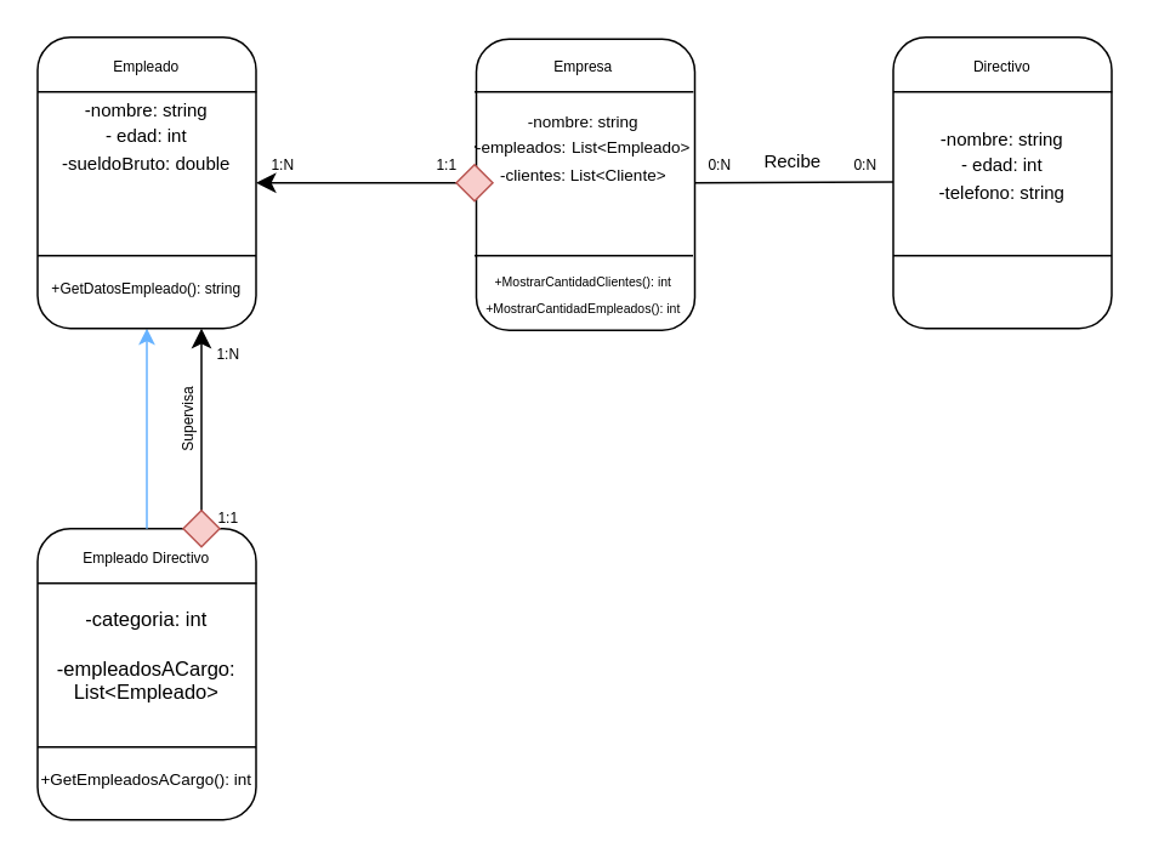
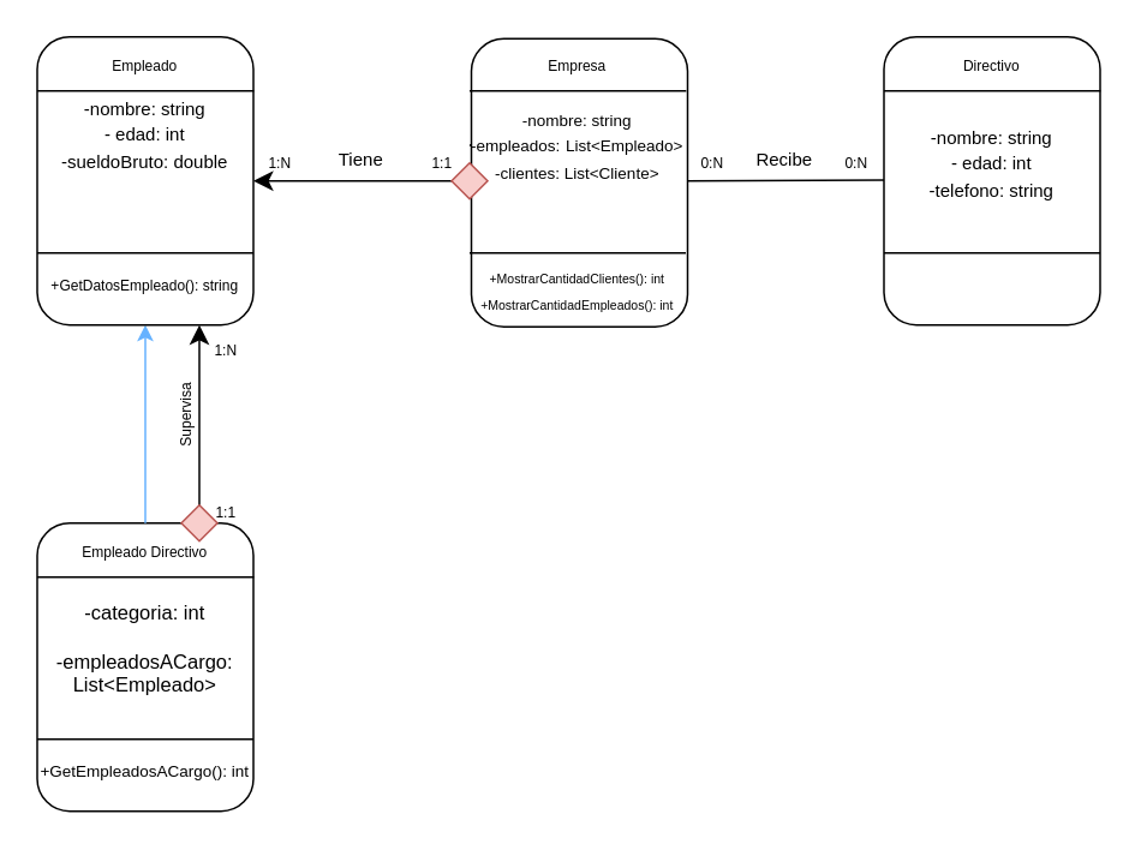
  <mxCell id="0" />
  <mxCell id="1" parent="0" />
  <mxCell id="2" value="" style="group" parent="1" vertex="1" connectable="0"><mxGeometry x="20" y="290" width="130" height="160" as="geometry" /></mxCell>
  <mxCell id="3" value="" style="rounded=1;whiteSpace=wrap;html=1;" parent="2" vertex="1"><mxGeometry width="120" height="160" as="geometry" /></mxCell>
  <mxCell id="4" value="" style="endArrow=none;html=1;rounded=0;" parent="2" target="3" edge="1"><mxGeometry width="50" height="50" relative="1" as="geometry"><mxPoint y="60" as="sourcePoint" /><mxPoint x="50" y="10" as="targetPoint" /></mxGeometry></mxCell>
  <mxCell id="5" value="" style="endArrow=none;html=1;rounded=0;entryX=1.002;entryY=0.312;entryDx=0;entryDy=0;entryPerimeter=0;" parent="2" edge="1"><mxGeometry width="50" height="50" relative="1" as="geometry"><mxPoint y="30.08" as="sourcePoint" /><mxPoint x="120.24" y="30.0" as="targetPoint" /></mxGeometry></mxCell>
  <mxCell id="6" value="" style="endArrow=none;html=1;rounded=0;entryX=1.002;entryY=0.312;entryDx=0;entryDy=0;entryPerimeter=0;" parent="2" edge="1"><mxGeometry width="50" height="50" relative="1" as="geometry"><mxPoint y="120" as="sourcePoint" /><mxPoint x="120" y="120" as="targetPoint" /></mxGeometry></mxCell>
  <mxCell id="7" value="&lt;span style=&quot;font-size: 8px;&quot;&gt;Empleado Directivo&lt;/span&gt;" style="text;html=1;align=center;verticalAlign=middle;whiteSpace=wrap;rounded=0;" parent="2" vertex="1"><mxGeometry width="120" height="30" as="geometry" /></mxCell>
  <mxCell id="8" value="&lt;div style=&quot;font-size: 11px;&quot;&gt;&lt;font style=&quot;font-size: 11px;&quot;&gt;-categoria: int&lt;/font&gt;&lt;/div&gt;&lt;div style=&quot;font-size: 11px;&quot;&gt;&lt;font style=&quot;font-size: 11px;&quot;&gt;&lt;br&gt;&lt;/font&gt;&lt;/div&gt;&lt;div style=&quot;font-size: 11px;&quot;&gt;&lt;font style=&quot;font-size: 11px;&quot;&gt;-empleadosACargo: List&amp;lt;Empleado&amp;gt;&lt;/font&gt;&lt;/div&gt;" style="text;html=1;align=center;verticalAlign=middle;whiteSpace=wrap;rounded=0;" parent="2" vertex="1"><mxGeometry y="50" width="120" height="40" as="geometry" /></mxCell>
  <mxCell id="9" value="&lt;font style=&quot;font-size: 9px;&quot;&gt;+GetEmpleadosACargo(): int&lt;/font&gt;" style="text;html=1;align=center;verticalAlign=middle;whiteSpace=wrap;rounded=0;fontSize=16;" parent="2" vertex="1"><mxGeometry y="120" width="120" height="30" as="geometry" /></mxCell>
  <mxCell id="10" style="edgeStyle=orthogonalEdgeStyle;rounded=0;orthogonalLoop=1;jettySize=auto;html=1;exitX=0.5;exitY=0;exitDx=0;exitDy=0;entryX=0.5;entryY=1;entryDx=0;entryDy=0;strokeColor=#66B2FF;endArrow=classic;endFill=1;" parent="1" source="7" target="12" edge="1"><mxGeometry relative="1" as="geometry" /></mxCell>
  <mxCell id="11" value="" style="group" parent="1" vertex="1" connectable="0"><mxGeometry x="20" y="20" width="120.24" height="160" as="geometry" /></mxCell>
  <mxCell id="12" value="" style="rounded=1;whiteSpace=wrap;html=1;" parent="11" vertex="1"><mxGeometry width="120" height="160" as="geometry" /></mxCell>
  <mxCell id="13" value="" style="endArrow=none;html=1;rounded=0;" parent="11" target="12" edge="1"><mxGeometry width="50" height="50" relative="1" as="geometry"><mxPoint y="60" as="sourcePoint" /><mxPoint x="50" y="10" as="targetPoint" /></mxGeometry></mxCell>
  <mxCell id="14" value="" style="endArrow=none;html=1;rounded=0;entryX=1.002;entryY=0.312;entryDx=0;entryDy=0;entryPerimeter=0;" parent="11" edge="1"><mxGeometry width="50" height="50" relative="1" as="geometry"><mxPoint y="30.08" as="sourcePoint" /><mxPoint x="120.24" y="30.0" as="targetPoint" /></mxGeometry></mxCell>
  <mxCell id="15" value="" style="endArrow=none;html=1;rounded=0;entryX=1.002;entryY=0.312;entryDx=0;entryDy=0;entryPerimeter=0;" parent="11" edge="1"><mxGeometry width="50" height="50" relative="1" as="geometry"><mxPoint y="120" as="sourcePoint" /><mxPoint x="120" y="120" as="targetPoint" /></mxGeometry></mxCell>
  <mxCell id="16" value="&lt;font style=&quot;font-size: 8px;&quot;&gt;Empleado&lt;/font&gt;" style="text;html=1;align=center;verticalAlign=middle;whiteSpace=wrap;rounded=0;" parent="11" vertex="1"><mxGeometry x="30" width="60" height="30" as="geometry" /></mxCell>
  <mxCell id="17" value="&lt;font size=&quot;1&quot;&gt;-nombre: string&lt;/font&gt;&lt;div&gt;&lt;font size=&quot;1&quot;&gt;- edad: int&lt;/font&gt;&lt;/div&gt;&lt;div&gt;&lt;font size=&quot;1&quot;&gt;-sueldoBruto: double&lt;/font&gt;&lt;/div&gt;&lt;div&gt;&lt;font size=&quot;1&quot;&gt;&lt;br&gt;&lt;/font&gt;&lt;/div&gt;" style="text;html=1;align=center;verticalAlign=middle;whiteSpace=wrap;rounded=0;" parent="11" vertex="1"><mxGeometry y="41" width="120" height="40" as="geometry" /></mxCell>
  <mxCell id="18" value="&lt;font style=&quot;font-size: 8px;&quot;&gt;+GetDatosEmpleado(): string&lt;/font&gt;" style="text;html=1;align=center;verticalAlign=middle;whiteSpace=wrap;rounded=0;fontSize=16;" parent="11" vertex="1"><mxGeometry y="120" width="120" height="30" as="geometry" /></mxCell>
  <mxCell id="19" value="&lt;font style=&quot;font-size: 8px;&quot;&gt;Supervisa&lt;/font&gt;" style="text;html=1;align=center;verticalAlign=middle;whiteSpace=wrap;rounded=0;fontSize=16;rotation=-90;" parent="1" vertex="1"><mxGeometry x="70" y="220" width="60" height="20" as="geometry" /></mxCell>
  <mxCell id="20" value="&lt;font style=&quot;font-size: 8px;&quot;&gt;1:1&lt;/font&gt;" style="text;html=1;align=center;verticalAlign=middle;whiteSpace=wrap;rounded=0;fontSize=16;" parent="1" vertex="1"><mxGeometry x="110.24" y="280" width="30" as="geometry" /></mxCell>
  <mxCell id="21" value="&lt;font style=&quot;font-size: 8px;&quot;&gt;1:N&lt;/font&gt;" style="text;html=1;align=center;verticalAlign=middle;whiteSpace=wrap;rounded=0;fontSize=16;" parent="1" vertex="1"><mxGeometry x="110.24" y="190" width="30" as="geometry" /></mxCell>
  <mxCell id="22" style="edgeStyle=none;curved=1;rounded=0;orthogonalLoop=1;jettySize=auto;html=1;entryX=0;entryY=0;entryDx=0;entryDy=0;fontSize=12;startSize=8;endSize=8;" parent="1" source="21" target="21" edge="1"><mxGeometry relative="1" as="geometry" /></mxCell>
  <mxCell id="23" value="" style="endArrow=classic;html=1;rounded=0;fontSize=12;startSize=8;endSize=8;curved=1;entryX=0.75;entryY=1;entryDx=0;entryDy=0;exitX=0.75;exitY=0;exitDx=0;exitDy=0;endFill=1;" parent="1" source="7" target="12" edge="1"><mxGeometry width="50" height="50" relative="1" as="geometry"><mxPoint x="110" y="300" as="sourcePoint" /><mxPoint x="110" y="180" as="targetPoint" /></mxGeometry></mxCell>
  <mxCell id="24" value="" style="rhombus;whiteSpace=wrap;html=1;fillColor=#f8cecc;strokeColor=#b85450;" parent="1" vertex="1"><mxGeometry x="100" y="280" width="20" height="20" as="geometry" /></mxCell>
  <mxCell id="25" value="" style="group" parent="1" vertex="1" connectable="0"><mxGeometry x="490" y="20" width="120.24" height="160" as="geometry" /></mxCell>
  <mxCell id="26" value="" style="rounded=1;whiteSpace=wrap;html=1;" parent="25" vertex="1"><mxGeometry width="120" height="160" as="geometry" /></mxCell>
  <mxCell id="27" value="" style="endArrow=none;html=1;rounded=0;" parent="25" target="26" edge="1"><mxGeometry width="50" height="50" relative="1" as="geometry"><mxPoint y="60" as="sourcePoint" /><mxPoint x="50" y="10" as="targetPoint" /></mxGeometry></mxCell>
  <mxCell id="28" value="" style="endArrow=none;html=1;rounded=0;entryX=1.002;entryY=0.312;entryDx=0;entryDy=0;entryPerimeter=0;" parent="25" edge="1"><mxGeometry width="50" height="50" relative="1" as="geometry"><mxPoint y="30.08" as="sourcePoint" /><mxPoint x="120.24" y="30.0" as="targetPoint" /></mxGeometry></mxCell>
  <mxCell id="29" value="" style="endArrow=none;html=1;rounded=0;entryX=1.002;entryY=0.312;entryDx=0;entryDy=0;entryPerimeter=0;" parent="25" edge="1"><mxGeometry width="50" height="50" relative="1" as="geometry"><mxPoint y="120" as="sourcePoint" /><mxPoint x="120" y="120" as="targetPoint" /></mxGeometry></mxCell>
  <mxCell id="30" value="&lt;span style=&quot;font-size: 8px;&quot;&gt;Directivo&lt;/span&gt;" style="text;html=1;align=center;verticalAlign=middle;whiteSpace=wrap;rounded=0;" parent="25" vertex="1"><mxGeometry width="120" height="30" as="geometry" /></mxCell>
  <mxCell id="31" value="&lt;font size=&quot;1&quot;&gt;-nombre: string&lt;/font&gt;&lt;div&gt;&lt;font size=&quot;1&quot;&gt;- edad: int&lt;/font&gt;&lt;/div&gt;&lt;div&gt;&lt;font size=&quot;1&quot;&gt;-telefono: string&lt;/font&gt;&lt;/div&gt;" style="text;html=1;align=center;verticalAlign=middle;whiteSpace=wrap;rounded=0;" parent="25" vertex="1"><mxGeometry y="50" width="120" height="40" as="geometry" /></mxCell>
  <mxCell id="32" value="" style="endArrow=none;html=1;rounded=0;fontSize=12;startSize=8;endSize=8;curved=1;entryX=0;entryY=0.75;entryDx=0;entryDy=0;" parent="1" edge="1"><mxGeometry width="50" height="50" relative="1" as="geometry"><mxPoint x="380" y="100" as="sourcePoint" /><mxPoint x="490" y="99.5" as="targetPoint" /></mxGeometry></mxCell>
+ <mxCell id="33" value="&lt;font style=&quot;font-size: 10px;&quot;&gt;Tiene&lt;/font&gt;" style="text;html=1;align=center;verticalAlign=middle;whiteSpace=wrap;rounded=0;fontSize=16;" parent="1" vertex="1"><mxGeometry x="170" y="71" width="60" height="30" as="geometry" /></mxCell>
  <mxCell id="34" value="&lt;font style=&quot;font-size: 10px;&quot;&gt;Recibe&lt;/font&gt;" style="text;html=1;align=center;verticalAlign=middle;whiteSpace=wrap;rounded=0;fontSize=16;" parent="1" vertex="1"><mxGeometry x="410" y="71" width="50" height="30" as="geometry" /></mxCell>
  <mxCell id="35" value="&lt;font style=&quot;font-size: 8px;&quot;&gt;1:N&lt;/font&gt;" style="text;html=1;align=center;verticalAlign=middle;whiteSpace=wrap;rounded=0;fontSize=16;" parent="1" vertex="1"><mxGeometry x="140" y="86" width="30" as="geometry" /></mxCell>
  <mxCell id="36" value="&lt;font style=&quot;font-size: 8px;&quot;&gt;1:1&lt;/font&gt;" style="text;html=1;align=center;verticalAlign=middle;whiteSpace=wrap;rounded=0;fontSize=16;" parent="1" vertex="1"><mxGeometry x="230" y="86" width="30" as="geometry" /></mxCell>
  <mxCell id="37" value="&lt;font style=&quot;font-size: 8px;&quot;&gt;0:N&lt;/font&gt;" style="text;html=1;align=center;verticalAlign=middle;whiteSpace=wrap;rounded=0;fontSize=16;" parent="1" vertex="1"><mxGeometry x="460" y="86" width="30" as="geometry" /></mxCell>
  <mxCell id="38" value="&lt;font style=&quot;font-size: 8px;&quot;&gt;0:N&lt;/font&gt;" style="text;html=1;align=center;verticalAlign=middle;whiteSpace=wrap;rounded=0;fontSize=16;" parent="1" vertex="1"><mxGeometry x="380" y="86" width="30" as="geometry" /></mxCell>
  <mxCell id="39" value="" style="endArrow=classic;html=1;rounded=0;fontSize=12;startSize=8;endSize=8;curved=1;exitX=0;exitY=0.5;exitDx=0;exitDy=0;endFill=1;" parent="1" source="47" edge="1"><mxGeometry width="50" height="50" relative="1" as="geometry"><mxPoint x="140" y="100" as="sourcePoint" /><mxPoint x="140" y="100" as="targetPoint" /></mxGeometry></mxCell>
  <mxCell id="40" value="" style="rounded=1;whiteSpace=wrap;html=1;" parent="1" vertex="1"><mxGeometry x="261" y="21" width="120" height="160" as="geometry" /></mxCell>
  <mxCell id="41" value="" style="endArrow=none;html=1;rounded=0;" parent="1" target="40" edge="1"><mxGeometry width="50" height="50" relative="1" as="geometry"><mxPoint x="260" y="80" as="sourcePoint" /><mxPoint x="310" y="30" as="targetPoint" /></mxGeometry></mxCell>
  <mxCell id="42" value="" style="endArrow=none;html=1;rounded=0;entryX=1.002;entryY=0.312;entryDx=0;entryDy=0;entryPerimeter=0;" parent="1" edge="1"><mxGeometry width="50" height="50" relative="1" as="geometry"><mxPoint x="260" y="50.08" as="sourcePoint" /><mxPoint x="380.24" y="50" as="targetPoint" /></mxGeometry></mxCell>
  <mxCell id="43" value="" style="endArrow=none;html=1;rounded=0;entryX=1.002;entryY=0.312;entryDx=0;entryDy=0;entryPerimeter=0;" parent="1" edge="1"><mxGeometry width="50" height="50" relative="1" as="geometry"><mxPoint x="260" y="140" as="sourcePoint" /><mxPoint x="380" y="140" as="targetPoint" /></mxGeometry></mxCell>
  <mxCell id="44" value="&lt;span style=&quot;font-size: 8px;&quot;&gt;Empresa&lt;/span&gt;" style="text;html=1;align=center;verticalAlign=middle;whiteSpace=wrap;rounded=0;" parent="1" vertex="1"><mxGeometry x="260" y="20" width="120" height="30" as="geometry" /></mxCell>
  <mxCell id="45" value="&lt;font style=&quot;font-size: 9px;&quot;&gt;-nombre: string&lt;/font&gt;&lt;div style=&quot;&quot;&gt;&lt;font style=&quot;font-size: 9px;&quot;&gt;-empleados:&lt;/font&gt;&lt;font style=&quot;font-size: 11px;&quot;&gt; &lt;/font&gt;&lt;font style=&quot;font-size: 9px;&quot;&gt;List&amp;lt;Empleado&amp;gt;&lt;/font&gt;&lt;/div&gt;&lt;div style=&quot;&quot;&gt;&lt;font style=&quot;font-size: 9px;&quot;&gt;-clientes: List&amp;lt;Cliente&amp;gt;&lt;/font&gt;&lt;/div&gt;" style="text;html=1;align=center;verticalAlign=middle;whiteSpace=wrap;rounded=0;" parent="1" vertex="1"><mxGeometry x="260.24" y="50" width="120" height="60" as="geometry" /></mxCell>
  <mxCell id="46" value="&lt;font style=&quot;font-size: 7px;&quot;&gt;+MostrarCantidadClientes(): int&lt;/font&gt;&lt;div style=&quot;&quot;&gt;&lt;font style=&quot;font-size: 7px;&quot;&gt;+MostrarCantidadEmpleados(): int&lt;/font&gt;&lt;/div&gt;" style="text;html=1;align=center;verticalAlign=middle;whiteSpace=wrap;rounded=0;" parent="1" vertex="1"><mxGeometry x="260" y="130" width="120" height="60" as="geometry" /></mxCell>
  <mxCell id="47" value="" style="rhombus;whiteSpace=wrap;html=1;fillColor=#f8cecc;strokeColor=#b85450;" parent="1" vertex="1"><mxGeometry x="250" y="90" width="20" height="20" as="geometry" /></mxCell>
